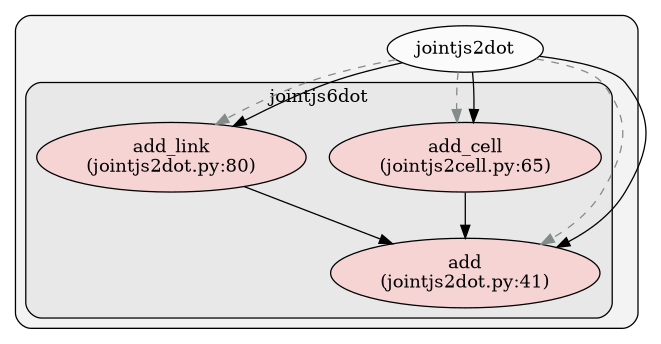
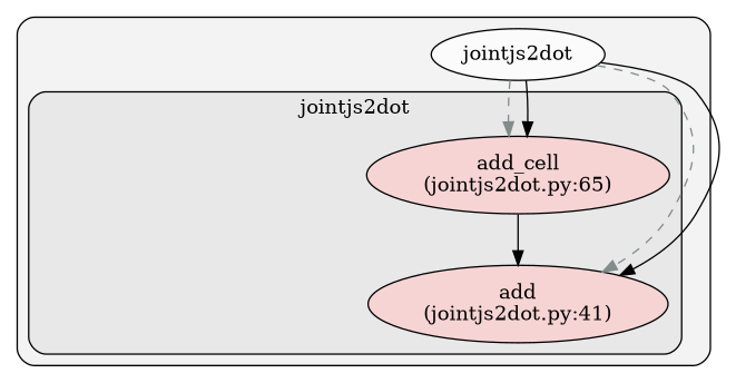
  digraph {
    clusterrank=local
    rankdir=TB
    node [fillcolor="#feccccb2" fontcolor="#000000" group=0 style=filled]
    edge [color="#000000" style=solid]
-   n1 [label="add_cell\n(jointjs2cell.py:65)"]
-   n2 [label="add_link\n(jointjs2dot.py:80)"]
+   n1 [label="add_cell\n(jointjs2dot.py:65)"]
    n3 [label="add\n(jointjs2dot.py:41)"]
    n4 [fillcolor="#ffffffb2" label=jointjs2dot]
    subgraph cluster_1 {
      fillcolor="#80808018"
      style="filled,rounded"
      n4
      subgraph cluster_2 {
        fillcolor="#80808018"
-       label=jointjs6dot
+       label=jointjs2dot
        style="filled,rounded"
        n1
-       n2
        n3
      }
    }
    n1 -> n3
-   n2 -> n3
    n4 -> n1 [color="#838b8b" style=dashed]
    n4 -> n1
-   n4 -> n2 [color="#838b8b" style=dashed]
-   n4 -> n2
    n4 -> n3 [color="#838b8b" style=dashed]
    n4 -> n3
  }
